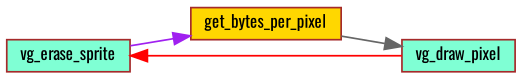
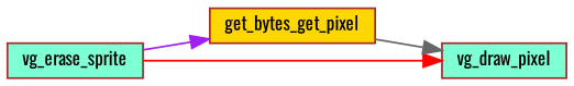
  digraph {
    fontname=Oswald
    rankdir=LR
    node [color=brown fillcolor=aquamarine fontname=Oswald fontsize=10 shape=record style=filled]
    edge [fontname=Oswald fontsize=10 labelfontname=Helvetica labelfontsize=10 style=solid]
    n1 [fontcolor=black height=0.2 label=vg_erase_sprite width=0.4]
-   n2 [fillcolor=gold height=0.2 label=get_bytes_per_pixel width=0.4]
+   n2 [fillcolor=gold height=0.2 label=get_bytes_get_pixel width=0.4]
    n3 [height=0.2 label=vg_draw_pixel width=0.4]
    n1 -> n2 [color=purple]
-   n3 -> n1 [color=red]
+   n1 -> n3 [color=red]
    n2 -> n3 [color=gray40]
  }
